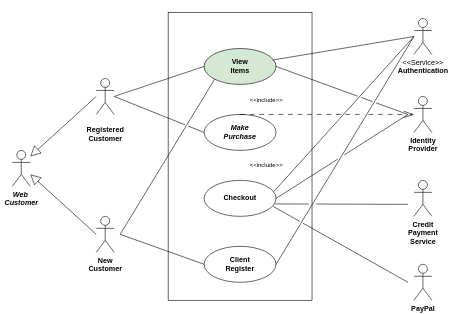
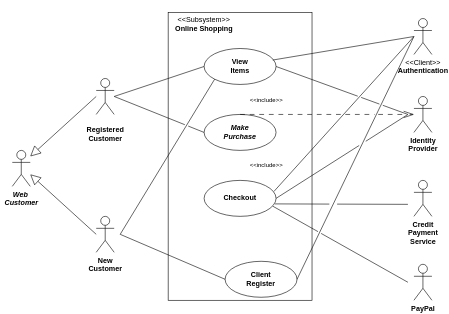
  <mxCell id="0" />
  <mxCell id="1" parent="0" />
  <mxCell id="2" value="" style="rounded=0;whiteSpace=wrap;html=1;" parent="1" vertex="1"><mxGeometry x="280" y="20" width="240" height="480" as="geometry" /></mxCell>
- <mxCell id="4" value="&lt;h4&gt;View&lt;br&gt; Items&lt;/h4&gt;" style="ellipse;whiteSpace=wrap;html=1;fillColor=#d5e8d4;" parent="1" vertex="1"><mxGeometry x="340" y="80" width="120" height="60" as="geometry" /></mxCell>
- <mxCell id="5" value="&lt;h4&gt;Client&lt;br&gt; Register&lt;/h4&gt;" style="ellipse;whiteSpace=wrap;html=1;" parent="1" vertex="1"><mxGeometry x="340" y="410" width="120" height="60" as="geometry" /></mxCell>
+ <mxCell id="3" value="&amp;lt;&amp;lt;Subsystem&amp;gt;&amp;gt;&lt;br&gt;&lt;b&gt;Online Shopping&lt;/b&gt;" style="text;html=1;strokeColor=none;fillColor=none;align=center;verticalAlign=middle;whiteSpace=wrap;rounded=0;" parent="1" vertex="1"><mxGeometry x="280" y="20" width="120" height="40" as="geometry" /></mxCell>
+ <mxCell id="4" value="&lt;h4&gt;View&lt;br&gt; Items&lt;/h4&gt;" style="ellipse;whiteSpace=wrap;html=1;" parent="1" vertex="1"><mxGeometry x="340" y="80" width="120" height="60" as="geometry" /></mxCell>
+ <mxCell id="5" value="&lt;h4&gt;Client&lt;br&gt; Register&lt;/h4&gt;" style="ellipse;whiteSpace=wrap;html=1;" parent="1" vertex="1"><mxGeometry x="375" y="435" width="120" height="60" as="geometry" /></mxCell>
  <mxCell id="6" value="&lt;h4&gt;Checkout&lt;/h4&gt;" style="ellipse;whiteSpace=wrap;html=1;" parent="1" vertex="1"><mxGeometry x="340" y="300" width="120" height="60" as="geometry" /></mxCell>
  <mxCell id="7" value="&lt;h4&gt;&lt;i&gt;Make&lt;br&gt;&lt;/i&gt;&lt;i&gt;Purchase&lt;/i&gt;&lt;/h4&gt;" style="ellipse;whiteSpace=wrap;html=1;" parent="1" vertex="1"><mxGeometry x="340" y="190" width="120" height="60" as="geometry" /></mxCell>
  <mxCell id="8" value="&lt;p&gt;&lt;b&gt;Registered&lt;br&gt;Customer&lt;/b&gt;&lt;/p&gt;" style="shape=umlActor;verticalLabelPosition=bottom;verticalAlign=top;html=1;outlineConnect=0;" parent="1" vertex="1"><mxGeometry x="160" y="130" width="30" height="60" as="geometry" /></mxCell>
  <mxCell id="9" value="&lt;b&gt;New&lt;br&gt;Customer&lt;/b&gt;" style="shape=umlActor;verticalLabelPosition=bottom;verticalAlign=top;html=1;outlineConnect=0;" parent="1" vertex="1"><mxGeometry x="160" y="360" width="30" height="60" as="geometry" /></mxCell>
  <mxCell id="10" value="&lt;b&gt;&lt;i&gt;Web&amp;nbsp;&lt;br&gt;Customer&lt;/i&gt;&lt;/b&gt;" style="shape=umlActor;verticalLabelPosition=bottom;verticalAlign=top;html=1;outlineConnect=0;" parent="1" vertex="1"><mxGeometry x="20" y="250" width="30" height="60" as="geometry" /></mxCell>
- <mxCell id="11" value="&amp;lt;&amp;lt;Service&amp;gt;&amp;gt;&lt;br&gt;&lt;b&gt;Authentication&lt;/b&gt;" style="shape=umlActor;verticalLabelPosition=bottom;verticalAlign=top;html=1;outlineConnect=0;" parent="1" vertex="1"><mxGeometry x="690" y="30" width="30" height="60" as="geometry" /></mxCell>
+ <mxCell id="11" value="&amp;lt;&amp;lt;Client&amp;gt;&amp;gt;&lt;br&gt;&lt;b&gt;Authentication&lt;/b&gt;" style="shape=umlActor;verticalLabelPosition=bottom;verticalAlign=top;html=1;outlineConnect=0;" parent="1" vertex="1"><mxGeometry x="690" y="30" width="30" height="60" as="geometry" /></mxCell>
  <mxCell id="12" value="&lt;b&gt;Identity&lt;br&gt;Provider&lt;/b&gt;" style="shape=umlActor;verticalLabelPosition=bottom;verticalAlign=top;html=1;outlineConnect=0;" parent="1" vertex="1"><mxGeometry x="690" y="160" width="30" height="60" as="geometry" /></mxCell>
  <mxCell id="13" value="&lt;b&gt;Credit&lt;br&gt;Payment&lt;br&gt;Service&lt;/b&gt;" style="shape=umlActor;verticalLabelPosition=bottom;verticalAlign=top;html=1;outlineConnect=0;" parent="1" vertex="1"><mxGeometry x="690" y="300" width="30" height="60" as="geometry" /></mxCell>
  <mxCell id="14" value="&lt;b&gt;PayPal&lt;/b&gt;" style="shape=umlActor;verticalLabelPosition=bottom;verticalAlign=top;html=1;outlineConnect=0;" parent="1" vertex="1"><mxGeometry x="690" y="440" width="30" height="60" as="geometry" /></mxCell>
  <mxCell id="15" value="" style="endArrow=block;html=1;rounded=0;strokeColor=#000000;endFill=0;targetPerimeterSpacing=0;sourcePerimeterSpacing=0;endSize=15;strokeWidth=1;" edge="1" parent="1"><mxGeometry width="50" height="50" relative="1" as="geometry"><mxPoint x="160" y="160" as="sourcePoint" /><mxPoint x="50" y="260" as="targetPoint" /></mxGeometry></mxCell>
  <mxCell id="16" value="" style="endArrow=block;html=1;rounded=0;strokeColor=#000000;endFill=0;targetPerimeterSpacing=0;sourcePerimeterSpacing=0;endSize=15;strokeWidth=1;" edge="1" parent="1"><mxGeometry width="50" height="50" relative="1" as="geometry"><mxPoint x="160" y="390" as="sourcePoint" /><mxPoint x="50" y="290" as="targetPoint" /></mxGeometry></mxCell>
  <mxCell id="17" value="" style="endArrow=none;html=1;rounded=0;strokeColor=#000000;strokeWidth=1;endSize=15;sourcePerimeterSpacing=0;targetPerimeterSpacing=0;entryX=0;entryY=0.5;entryDx=0;entryDy=0;" edge="1" parent="1" target="4"><mxGeometry width="50" height="50" relative="1" as="geometry"><mxPoint x="190" y="160" as="sourcePoint" /><mxPoint x="310" y="200" as="targetPoint" /></mxGeometry></mxCell>
  <mxCell id="18" value="" style="endArrow=none;html=1;rounded=0;strokeColor=#000000;strokeWidth=1;endSize=15;sourcePerimeterSpacing=0;targetPerimeterSpacing=0;entryX=0;entryY=1;entryDx=0;entryDy=0;jumpStyle=none;" edge="1" parent="1" target="4"><mxGeometry width="50" height="50" relative="1" as="geometry"><mxPoint x="200" y="390" as="sourcePoint" /><mxPoint x="310" y="200" as="targetPoint" /></mxGeometry></mxCell>
  <mxCell id="19" value="" style="endArrow=none;html=1;rounded=0;strokeColor=#000000;strokeWidth=1;endSize=15;sourcePerimeterSpacing=0;targetPerimeterSpacing=0;entryX=0;entryY=0.5;entryDx=0;entryDy=0;" edge="1" parent="1" target="5"><mxGeometry width="50" height="50" relative="1" as="geometry"><mxPoint x="200" y="390" as="sourcePoint" /><mxPoint x="310" y="200" as="targetPoint" /></mxGeometry></mxCell>
  <mxCell id="20" value="" style="endArrow=none;html=1;rounded=0;shadow=0;sketch=0;strokeColor=#000000;strokeWidth=1;endSize=15;sourcePerimeterSpacing=0;targetPerimeterSpacing=0;jumpStyle=gap;jumpSize=6;entryX=0;entryY=0.5;entryDx=0;entryDy=0;" edge="1" parent="1" target="7"><mxGeometry width="50" height="50" relative="1" as="geometry"><mxPoint x="190" y="160" as="sourcePoint" /><mxPoint x="310" y="200" as="targetPoint" /></mxGeometry></mxCell>
  <mxCell id="21" value="" style="endArrow=none;html=1;rounded=0;shadow=0;sketch=0;strokeColor=#000000;strokeWidth=1;endSize=15;sourcePerimeterSpacing=0;targetPerimeterSpacing=0;jumpStyle=gap;jumpSize=6;exitX=0.954;exitY=0.321;exitDx=0;exitDy=0;exitPerimeter=0;" edge="1" parent="1" source="4"><mxGeometry width="50" height="50" relative="1" as="geometry"><mxPoint x="630" y="250" as="sourcePoint" /><mxPoint x="690" y="60" as="targetPoint" /></mxGeometry></mxCell>
  <mxCell id="22" value="" style="endArrow=none;html=1;rounded=0;shadow=0;sketch=0;strokeColor=#000000;strokeWidth=1;endSize=15;sourcePerimeterSpacing=0;targetPerimeterSpacing=0;jumpStyle=gap;jumpSize=6;exitX=0.97;exitY=0.309;exitDx=0;exitDy=0;exitPerimeter=0;" edge="1" parent="1" source="6"><mxGeometry width="50" height="50" relative="1" as="geometry"><mxPoint x="530" y="250" as="sourcePoint" /><mxPoint x="690" y="60" as="targetPoint" /></mxGeometry></mxCell>
  <mxCell id="23" value="" style="endArrow=none;html=1;rounded=0;shadow=0;sketch=0;strokeColor=#000000;strokeWidth=1;endSize=15;sourcePerimeterSpacing=0;targetPerimeterSpacing=0;jumpStyle=gap;jumpSize=6;exitX=1;exitY=0.5;exitDx=0;exitDy=0;" edge="1" parent="1" source="5"><mxGeometry width="50" height="50" relative="1" as="geometry"><mxPoint x="530" y="250" as="sourcePoint" /><mxPoint x="690" y="60" as="targetPoint" /></mxGeometry></mxCell>
  <mxCell id="24" value="" style="endArrow=none;html=1;rounded=0;shadow=0;sketch=0;strokeColor=#000000;strokeWidth=1;endSize=15;sourcePerimeterSpacing=0;targetPerimeterSpacing=0;jumpStyle=gap;jumpSize=6;entryX=1;entryY=0.5;entryDx=0;entryDy=0;" edge="1" parent="1" target="4"><mxGeometry width="50" height="50" relative="1" as="geometry"><mxPoint x="680" y="190" as="sourcePoint" /><mxPoint x="580" y="200" as="targetPoint" /></mxGeometry></mxCell>
  <mxCell id="25" value="" style="endArrow=none;html=1;rounded=0;shadow=0;sketch=0;strokeColor=#000000;strokeWidth=1;endSize=15;sourcePerimeterSpacing=0;targetPerimeterSpacing=0;jumpStyle=gap;jumpSize=13;exitX=1;exitY=0.5;exitDx=0;exitDy=0;" edge="1" parent="1" source="6"><mxGeometry width="50" height="50" relative="1" as="geometry"><mxPoint x="540" y="320" as="sourcePoint" /><mxPoint x="680" y="190" as="targetPoint" /></mxGeometry></mxCell>
  <mxCell id="26" value="" style="endArrow=none;html=1;rounded=0;shadow=0;sketch=0;strokeColor=#000000;strokeWidth=1;endSize=15;sourcePerimeterSpacing=0;targetPerimeterSpacing=0;jumpStyle=gap;jumpSize=13;exitX=0.985;exitY=0.654;exitDx=0;exitDy=0;exitPerimeter=0;" edge="1" parent="1" source="6"><mxGeometry width="50" height="50" relative="1" as="geometry"><mxPoint x="540" y="320" as="sourcePoint" /><mxPoint x="680" y="340" as="targetPoint" /></mxGeometry></mxCell>
  <mxCell id="27" value="" style="endArrow=none;html=1;rounded=0;shadow=0;sketch=0;strokeColor=#000000;strokeWidth=1;endSize=15;sourcePerimeterSpacing=0;targetPerimeterSpacing=0;jumpStyle=gap;jumpSize=6;exitX=0.954;exitY=0.717;exitDx=0;exitDy=0;exitPerimeter=0;" edge="1" parent="1" source="6"><mxGeometry width="50" height="50" relative="1" as="geometry"><mxPoint x="450" y="350" as="sourcePoint" /><mxPoint x="680" y="470" as="targetPoint" /></mxGeometry></mxCell>
  <mxCell id="28" value="" style="endArrow=openThin;html=1;rounded=0;shadow=0;sketch=0;strokeColor=#000000;strokeWidth=1;endSize=15;sourcePerimeterSpacing=0;targetPerimeterSpacing=0;jumpStyle=gap;jumpSize=6;dashed=1;dashPattern=8 8;endFill=0;exitX=0.5;exitY=0;exitDx=0;exitDy=0;" edge="1" parent="1" source="7" target="12"><mxGeometry width="50" height="50" relative="1" as="geometry"><mxPoint x="350" y="320" as="sourcePoint" /><mxPoint x="400" y="270" as="targetPoint" /></mxGeometry></mxCell>
  <mxCell id="29" value="&lt;font style=&quot;font-size: 10px;&quot;&gt;&amp;lt;&amp;lt;include&amp;gt;&amp;gt;&lt;/font&gt;" style="text;html=1;strokeColor=none;fillColor=none;align=center;verticalAlign=middle;whiteSpace=wrap;rounded=0;fontFamily=Helvetica;" vertex="1" parent="1"><mxGeometry x="413.5" y="150" width="60" height="30" as="geometry" /></mxCell>
  <mxCell id="30" value="&lt;font style=&quot;font-size: 10px;&quot;&gt;&amp;lt;&amp;lt;include&amp;gt;&amp;gt;&lt;/font&gt;" style="text;html=1;strokeColor=none;fillColor=none;align=center;verticalAlign=middle;whiteSpace=wrap;rounded=0;fontFamily=Helvetica;" vertex="1" parent="1"><mxGeometry x="414" y="260" width="60" height="30" as="geometry" /></mxCell>
